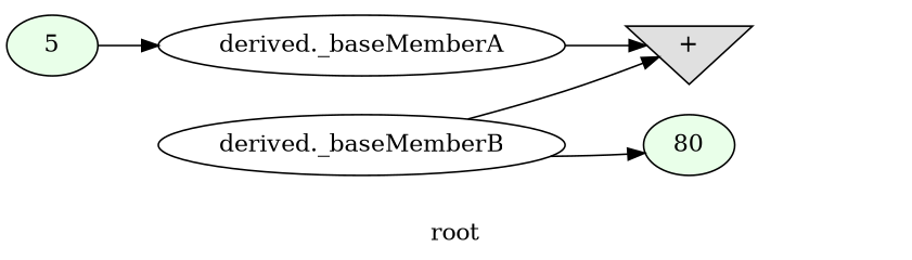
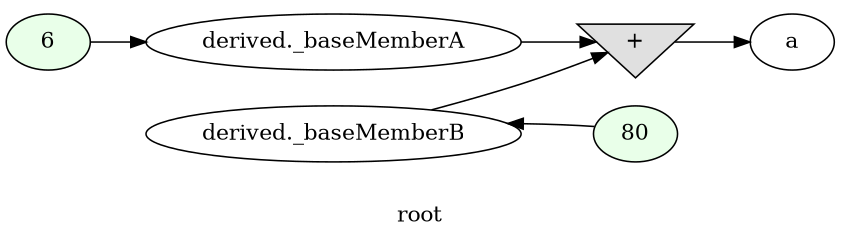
  digraph {
    label=root
    rankdir=LR
    node [startingline=23]
-   n1 [fillcolor="#E9FFE9" label=5 style=filled]
+   n1 [fillcolor="#E9FFE9" label=6 style=filled]
    n2 [label="derived._baseMemberA"]
    n3 [fillcolor="#E0E0E0" label="+" shape=invtriangle startingline=25 style=filled]
+   n4 [label=a startingline=25]
    n5 [fillcolor="#E9FFE9" label=80 startingline=24 style=filled]
    n6 [label="derived._baseMemberB" startingline=24]
    n1 -> n2
    n2 -> n3
-   n6 -> n5
+   n3 -> n4
+   n5 -> n6
    n6 -> n3
  }
